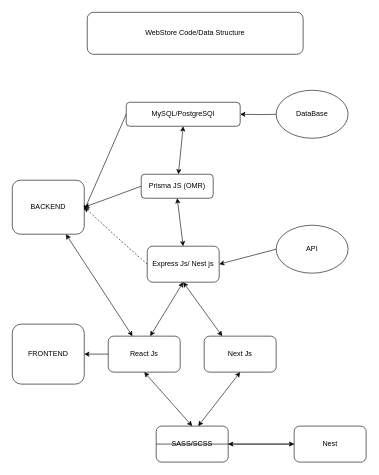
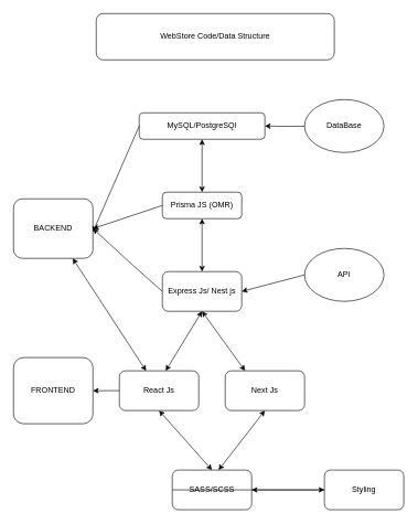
  <mxCell id="0" />
  <mxCell id="1" parent="0" />
  <mxCell id="2" value="&lt;div style=&quot;text-align: start;&quot;&gt;MySQL/PostgreSQl&lt;/div&gt;" style="rounded=1;whiteSpace=wrap;html=1;fontSize=12;glass=0;strokeWidth=1;shadow=0;" parent="1" vertex="1"><mxGeometry x="210" y="170" width="190" height="40" as="geometry" /></mxCell>
- <mxCell id="3" value="Prisma JS (OMR)" style="rounded=1;whiteSpace=wrap;html=1;fontSize=12;glass=0;strokeWidth=1;shadow=0;" parent="1" vertex="1"><mxGeometry x="235" y="290" width="120" height="40" as="geometry" /></mxCell>
+ <mxCell id="3" value="Prisma JS (OMR)" style="rounded=1;whiteSpace=wrap;html=1;fontSize=12;glass=0;strokeWidth=1;shadow=0;" parent="1" vertex="1"><mxGeometry x="245" y="290" width="120" height="40" as="geometry" /></mxCell>
  <mxCell id="4" value="" style="edgeStyle=orthogonalEdgeStyle;rounded=0;orthogonalLoop=1;jettySize=auto;html=1;fontColor=#000000;" edge="1" parent="1" target="2"><mxGeometry relative="1" as="geometry"><mxPoint x="470" y="190" as="sourcePoint" /></mxGeometry></mxCell>
  <mxCell id="5" value="DataBase" style="ellipse;whiteSpace=wrap;html=1;fontColor=#000000;" vertex="1" parent="1"><mxGeometry x="460" y="150" width="120" height="80" as="geometry" /></mxCell>
  <mxCell id="6" value="" style="endArrow=classic;startArrow=classic;html=1;rounded=0;fontColor=#000000;entryX=0.5;entryY=1;entryDx=0;entryDy=0;" edge="1" parent="1" source="3" target="2"><mxGeometry width="50" height="50" relative="1" as="geometry"><mxPoint x="230" y="260" as="sourcePoint" /><mxPoint x="280" y="210" as="targetPoint" /></mxGeometry></mxCell>
  <mxCell id="7" value="Express Js/ Nest js" style="rounded=1;whiteSpace=wrap;html=1;fontColor=#000000;" vertex="1" parent="1"><mxGeometry x="245" y="410" width="120" height="60" as="geometry" /></mxCell>
  <mxCell id="8" value="" style="endArrow=classic;startArrow=classic;html=1;rounded=0;fontColor=#000000;entryX=0.5;entryY=1;entryDx=0;entryDy=0;exitX=0.5;exitY=0;exitDx=0;exitDy=0;" edge="1" parent="1" source="7" target="3"><mxGeometry width="50" height="50" relative="1" as="geometry"><mxPoint x="420" y="690" as="sourcePoint" /><mxPoint x="470" y="640" as="targetPoint" /><Array as="points" /></mxGeometry></mxCell>
  <mxCell id="9" value="API" style="ellipse;whiteSpace=wrap;html=1;fontColor=#000000;" vertex="1" parent="1"><mxGeometry x="460" y="375" width="120" height="80" as="geometry" /></mxCell>
  <mxCell id="10" value="" style="endArrow=classic;startArrow=classic;html=1;rounded=0;fontColor=#000000;entryX=0.5;entryY=1;entryDx=0;entryDy=0;" edge="1" parent="1" target="7"><mxGeometry width="50" height="50" relative="1" as="geometry"><mxPoint x="250" y="560" as="sourcePoint" /><mxPoint x="300" y="510" as="targetPoint" /></mxGeometry></mxCell>
  <mxCell id="11" value="" style="endArrow=classic;startArrow=classic;html=1;rounded=0;fontColor=#000000;entryX=0.5;entryY=1;entryDx=0;entryDy=0;" edge="1" parent="1" target="7"><mxGeometry width="50" height="50" relative="1" as="geometry"><mxPoint x="370" y="560" as="sourcePoint" /><mxPoint x="470" y="640" as="targetPoint" /></mxGeometry></mxCell>
  <mxCell id="12" value="React Js" style="rounded=1;whiteSpace=wrap;html=1;fontColor=#000000;" vertex="1" parent="1"><mxGeometry x="180" y="560" width="120" height="60" as="geometry" /></mxCell>
  <mxCell id="13" value="Next Js" style="rounded=1;whiteSpace=wrap;html=1;fontColor=#000000;" vertex="1" parent="1"><mxGeometry x="340" y="560" width="120" height="60" as="geometry" /></mxCell>
  <mxCell id="14" value="" style="endArrow=classic;startArrow=classic;html=1;rounded=0;fontColor=#000000;entryX=0.5;entryY=1;entryDx=0;entryDy=0;exitX=0.5;exitY=0;exitDx=0;exitDy=0;" edge="1" parent="1" source="16" target="12"><mxGeometry width="50" height="50" relative="1" as="geometry"><mxPoint x="290" y="710" as="sourcePoint" /><mxPoint x="260" y="640" as="targetPoint" /></mxGeometry></mxCell>
  <mxCell id="15" value="" style="endArrow=classic;startArrow=classic;html=1;rounded=0;fontColor=#000000;entryX=0.5;entryY=1;entryDx=0;entryDy=0;" edge="1" parent="1" target="13"><mxGeometry width="50" height="50" relative="1" as="geometry"><mxPoint x="330" y="710" as="sourcePoint" /><mxPoint x="390" y="660" as="targetPoint" /></mxGeometry></mxCell>
  <mxCell id="16" value="SASS/SCSS" style="rounded=1;whiteSpace=wrap;html=1;fontColor=#000000;" vertex="1" parent="1"><mxGeometry x="260" y="710" width="120" height="60" as="geometry" /></mxCell>
  <mxCell id="17" value="" style="endArrow=classic;startArrow=classic;html=1;rounded=0;fontColor=#000000;exitX=1;exitY=0.5;exitDx=0;exitDy=0;" edge="1" parent="1" source="16"><mxGeometry width="50" height="50" relative="1" as="geometry"><mxPoint x="430" y="770" as="sourcePoint" /><mxPoint x="500" y="740" as="targetPoint" /></mxGeometry></mxCell>
- <mxCell id="18" value="Nest" style="rounded=1;whiteSpace=wrap;html=1;fontColor=#000000;" vertex="1" parent="1"><mxGeometry x="490" y="710" width="120" height="60" as="geometry" /></mxCell>
+ <mxCell id="18" value="Styling" style="rounded=1;whiteSpace=wrap;html=1;fontColor=#000000;" vertex="1" parent="1"><mxGeometry x="490" y="710" width="120" height="60" as="geometry" /></mxCell>
  <mxCell id="19" value="" style="endArrow=classic;html=1;rounded=0;fontColor=#000000;entryX=1;entryY=0.5;entryDx=0;entryDy=0;exitX=0;exitY=0.5;exitDx=0;exitDy=0;" edge="1" parent="1" source="9" target="7"><mxGeometry width="50" height="50" relative="1" as="geometry"><mxPoint x="420" y="690" as="sourcePoint" /><mxPoint x="470" y="640" as="targetPoint" /></mxGeometry></mxCell>
  <mxCell id="20" value="BACKEND" style="rounded=1;whiteSpace=wrap;html=1;fontColor=#000000;" vertex="1" parent="1"><mxGeometry x="20" y="300" width="120" height="90" as="geometry" /></mxCell>
- <mxCell id="21" value="" style="endArrow=classic;html=1;rounded=0;fontColor=#000000;entryX=1;entryY=0.5;entryDx=0;entryDy=0;exitX=0;exitY=0.5;exitDx=0;exitDy=0;dashed=1;" edge="1" parent="1" source="7" target="20"><mxGeometry width="50" height="50" relative="1" as="geometry"><mxPoint x="420" y="690" as="sourcePoint" /><mxPoint x="470" y="640" as="targetPoint" /><Array as="points"><mxPoint x="200" y="400" /></Array></mxGeometry></mxCell>
+ <mxCell id="21" value="" style="endArrow=classic;html=1;rounded=0;fontColor=#000000;entryX=1;entryY=0.5;entryDx=0;entryDy=0;exitX=0;exitY=0.5;exitDx=0;exitDy=0;" edge="1" parent="1" source="7" target="20"><mxGeometry width="50" height="50" relative="1" as="geometry"><mxPoint x="420" y="690" as="sourcePoint" /><mxPoint x="470" y="640" as="targetPoint" /><Array as="points"><mxPoint x="200" y="400" /></Array></mxGeometry></mxCell>
  <mxCell id="22" value="" style="endArrow=classic;html=1;rounded=0;fontColor=#000000;exitX=0;exitY=0.5;exitDx=0;exitDy=0;" edge="1" parent="1" source="3"><mxGeometry width="50" height="50" relative="1" as="geometry"><mxPoint x="180" y="290" as="sourcePoint" /><mxPoint x="140" y="345" as="targetPoint" /></mxGeometry></mxCell>
  <mxCell id="23" value="" style="endArrow=classic;html=1;rounded=0;fontColor=#000000;exitX=0;exitY=0.5;exitDx=0;exitDy=0;" edge="1" parent="1" source="2"><mxGeometry width="50" height="50" relative="1" as="geometry"><mxPoint x="130" y="250" as="sourcePoint" /><mxPoint x="140" y="350" as="targetPoint" /></mxGeometry></mxCell>
  <mxCell id="24" value="FRONTEND" style="rounded=1;whiteSpace=wrap;html=1;fontColor=#000000;" vertex="1" parent="1"><mxGeometry x="20" y="540" width="120" height="100" as="geometry" /></mxCell>
  <mxCell id="25" value="" style="endArrow=classic;html=1;rounded=0;fontColor=#000000;exitX=0;exitY=0.5;exitDx=0;exitDy=0;" edge="1" parent="1" source="16" target="18"><mxGeometry width="50" height="50" relative="1" as="geometry"><mxPoint x="180" y="760" as="sourcePoint" /><mxPoint x="230" y="710" as="targetPoint" /></mxGeometry></mxCell>
  <mxCell id="26" value="" style="endArrow=classic;html=1;rounded=0;fontColor=#000000;exitX=0;exitY=0.5;exitDx=0;exitDy=0;entryX=1;entryY=0.5;entryDx=0;entryDy=0;" edge="1" parent="1" source="12" target="24"><mxGeometry width="50" height="50" relative="1" as="geometry"><mxPoint x="150" y="570" as="sourcePoint" /><mxPoint x="200" y="520" as="targetPoint" /></mxGeometry></mxCell>
  <mxCell id="27" value="" style="endArrow=classic;startArrow=classic;html=1;rounded=0;fontColor=#000000;" edge="1" parent="1" source="12" target="20"><mxGeometry width="50" height="50" relative="1" as="geometry"><mxPoint x="300" y="640" as="sourcePoint" /><mxPoint x="330" y="590" as="targetPoint" /></mxGeometry></mxCell>
  <mxCell id="28" value="WebStore Code/Data Structure" style="rounded=1;whiteSpace=wrap;html=1;fontColor=#000000;" vertex="1" parent="1"><mxGeometry x="145" y="20" width="360" height="70" as="geometry" /></mxCell>
